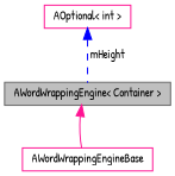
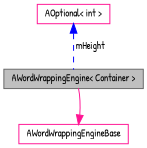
  digraph {
    fontname="Patrick Hand"
    node [color=deeppink fillcolor=white fontname="Patrick Hand" fontsize=10 shape=record style=filled]
    edge [dir=back fontname="Patrick Hand" fontsize=10 labelfontname=Helvetica labelfontsize=10]
    n1 [color=gray40 fillcolor=grey75 fontcolor=black height=0.2 label="AWordWrappingEngine\< Container \>" width=0.4]
    n2 [height=0.2 label=AWordWrappingEngineBase width=0.4]
    n3 [height=0.2 label="AOptional\< int \>" width=0.4]
-   n1 -> n2 [color=deeppink style=solid]
+   n2 -> n1 [color=deeppink style=solid]
    n3 -> n1 [color=blue label=" mHeight" style=dashed]
  }
